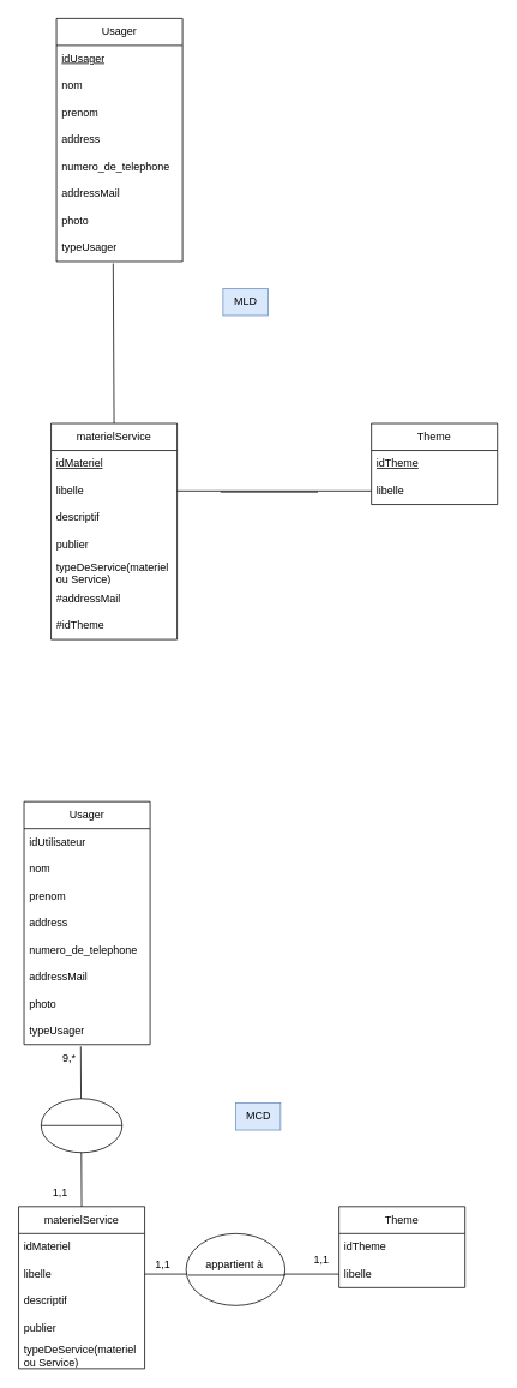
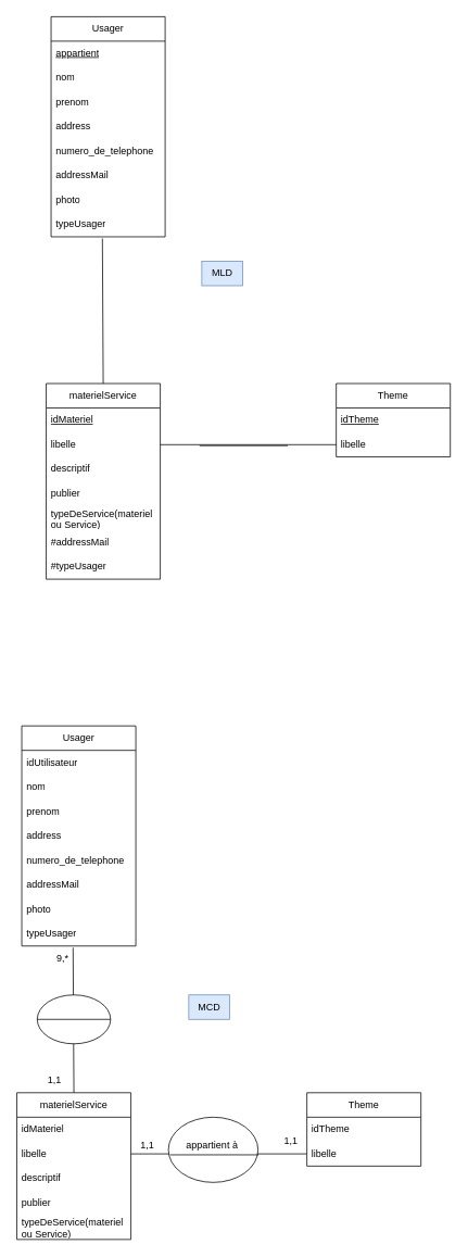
  <mxCell id="0" />
  <mxCell id="1" parent="0" />
  <mxCell id="2" value="Usager" style="swimlane;fontStyle=0;childLayout=stackLayout;horizontal=1;startSize=30;horizontalStack=0;resizeParent=1;resizeParentMax=0;resizeLast=0;collapsible=1;marginBottom=0;whiteSpace=wrap;html=1;" parent="1" vertex="1"><mxGeometry x="26" y="890" width="140" height="270" as="geometry" /></mxCell>
  <mxCell id="3" value="idUtilisateur" style="text;strokeColor=none;fillColor=none;align=left;verticalAlign=middle;spacingLeft=4;spacingRight=4;overflow=hidden;points=[[0,0.5],[1,0.5]];portConstraint=eastwest;rotatable=0;whiteSpace=wrap;html=1;" parent="2" vertex="1"><mxGeometry y="30" width="140" height="30" as="geometry" /></mxCell>
  <mxCell id="4" value="nom" style="text;strokeColor=none;fillColor=none;align=left;verticalAlign=middle;spacingLeft=4;spacingRight=4;overflow=hidden;points=[[0,0.5],[1,0.5]];portConstraint=eastwest;rotatable=0;whiteSpace=wrap;html=1;" parent="2" vertex="1"><mxGeometry y="60" width="140" height="30" as="geometry" /></mxCell>
  <mxCell id="5" value="prenom" style="text;strokeColor=none;fillColor=none;align=left;verticalAlign=middle;spacingLeft=4;spacingRight=4;overflow=hidden;points=[[0,0.5],[1,0.5]];portConstraint=eastwest;rotatable=0;whiteSpace=wrap;html=1;" parent="2" vertex="1"><mxGeometry y="90" width="140" height="30" as="geometry" /></mxCell>
  <mxCell id="6" value="address&amp;nbsp;" style="text;strokeColor=none;fillColor=none;align=left;verticalAlign=middle;spacingLeft=4;spacingRight=4;overflow=hidden;points=[[0,0.5],[1,0.5]];portConstraint=eastwest;rotatable=0;whiteSpace=wrap;html=1;" parent="2" vertex="1"><mxGeometry y="120" width="140" height="30" as="geometry" /></mxCell>
  <mxCell id="7" value="numero_de_telephone" style="text;strokeColor=none;fillColor=none;align=left;verticalAlign=middle;spacingLeft=4;spacingRight=4;overflow=hidden;points=[[0,0.5],[1,0.5]];portConstraint=eastwest;rotatable=0;whiteSpace=wrap;html=1;" parent="2" vertex="1"><mxGeometry y="150" width="140" height="30" as="geometry" /></mxCell>
  <mxCell id="8" value="addressMail" style="text;strokeColor=none;fillColor=none;align=left;verticalAlign=middle;spacingLeft=4;spacingRight=4;overflow=hidden;points=[[0,0.5],[1,0.5]];portConstraint=eastwest;rotatable=0;whiteSpace=wrap;html=1;" parent="2" vertex="1"><mxGeometry y="180" width="140" height="30" as="geometry" /></mxCell>
  <mxCell id="9" value="photo" style="text;strokeColor=none;fillColor=none;align=left;verticalAlign=middle;spacingLeft=4;spacingRight=4;overflow=hidden;points=[[0,0.5],[1,0.5]];portConstraint=eastwest;rotatable=0;whiteSpace=wrap;html=1;" parent="2" vertex="1"><mxGeometry y="210" width="140" height="30" as="geometry" /></mxCell>
  <mxCell id="10" value="typeUsager" style="text;strokeColor=none;fillColor=none;align=left;verticalAlign=middle;spacingLeft=4;spacingRight=4;overflow=hidden;points=[[0,0.5],[1,0.5]];portConstraint=eastwest;rotatable=0;whiteSpace=wrap;html=1;" parent="2" vertex="1"><mxGeometry y="240" width="140" height="30" as="geometry" /></mxCell>
  <mxCell id="11" value="Theme" style="swimlane;fontStyle=0;childLayout=stackLayout;horizontal=1;startSize=30;horizontalStack=0;resizeParent=1;resizeParentMax=0;resizeLast=0;collapsible=1;marginBottom=0;whiteSpace=wrap;html=1;" parent="1" vertex="1"><mxGeometry x="376" y="1340" width="140" height="90" as="geometry" /></mxCell>
  <mxCell id="12" value="idTheme" style="text;strokeColor=none;fillColor=none;align=left;verticalAlign=middle;spacingLeft=4;spacingRight=4;overflow=hidden;points=[[0,0.5],[1,0.5]];portConstraint=eastwest;rotatable=0;whiteSpace=wrap;html=1;" parent="11" vertex="1"><mxGeometry y="30" width="140" height="30" as="geometry" /></mxCell>
  <mxCell id="13" value="libelle" style="text;strokeColor=none;fillColor=none;align=left;verticalAlign=middle;spacingLeft=4;spacingRight=4;overflow=hidden;points=[[0,0.5],[1,0.5]];portConstraint=eastwest;rotatable=0;whiteSpace=wrap;html=1;" parent="11" vertex="1"><mxGeometry y="60" width="140" height="30" as="geometry" /></mxCell>
  <mxCell id="14" value="materielService" style="swimlane;fontStyle=0;childLayout=stackLayout;horizontal=1;startSize=30;horizontalStack=0;resizeParent=1;resizeParentMax=0;resizeLast=0;collapsible=1;marginBottom=0;whiteSpace=wrap;html=1;" parent="1" vertex="1"><mxGeometry x="20" y="1340" width="140" height="180" as="geometry" /></mxCell>
  <mxCell id="15" value="idMateriel" style="text;strokeColor=none;fillColor=none;align=left;verticalAlign=middle;spacingLeft=4;spacingRight=4;overflow=hidden;points=[[0,0.5],[1,0.5]];portConstraint=eastwest;rotatable=0;whiteSpace=wrap;html=1;" parent="14" vertex="1"><mxGeometry y="30" width="140" height="30" as="geometry" /></mxCell>
  <mxCell id="16" value="libelle" style="text;strokeColor=none;fillColor=none;align=left;verticalAlign=middle;spacingLeft=4;spacingRight=4;overflow=hidden;points=[[0,0.5],[1,0.5]];portConstraint=eastwest;rotatable=0;whiteSpace=wrap;html=1;" parent="14" vertex="1"><mxGeometry y="60" width="140" height="30" as="geometry" /></mxCell>
  <mxCell id="17" value="descriptif" style="text;strokeColor=none;fillColor=none;align=left;verticalAlign=middle;spacingLeft=4;spacingRight=4;overflow=hidden;points=[[0,0.5],[1,0.5]];portConstraint=eastwest;rotatable=0;whiteSpace=wrap;html=1;" parent="14" vertex="1"><mxGeometry y="90" width="140" height="30" as="geometry" /></mxCell>
  <mxCell id="18" value="publier" style="text;strokeColor=none;fillColor=none;align=left;verticalAlign=middle;spacingLeft=4;spacingRight=4;overflow=hidden;points=[[0,0.5],[1,0.5]];portConstraint=eastwest;rotatable=0;whiteSpace=wrap;html=1;" parent="14" vertex="1"><mxGeometry y="120" width="140" height="30" as="geometry" /></mxCell>
  <mxCell id="19" value="typeDeService(materiel ou Service)" style="text;strokeColor=none;fillColor=none;align=left;verticalAlign=middle;spacingLeft=4;spacingRight=4;overflow=hidden;points=[[0,0.5],[1,0.5]];portConstraint=eastwest;rotatable=0;whiteSpace=wrap;html=1;" parent="14" vertex="1"><mxGeometry y="150" width="140" height="30" as="geometry" /></mxCell>
  <mxCell id="20" value="" style="endArrow=none;html=1;rounded=0;entryX=0.45;entryY=1.069;entryDx=0;entryDy=0;entryPerimeter=0;exitX=0.5;exitY=0;exitDx=0;exitDy=0;" parent="1" source="14" target="10" edge="1"><mxGeometry width="50" height="50" relative="1" as="geometry"><mxPoint x="246" y="1250" as="sourcePoint" /><mxPoint x="296" y="1200" as="targetPoint" /><Array as="points" /></mxGeometry></mxCell>
  <mxCell id="21" value="" style="ellipse;whiteSpace=wrap;html=1;" parent="1" vertex="1"><mxGeometry x="45" y="1220" width="90" height="60" as="geometry" /></mxCell>
  <mxCell id="22" style="edgeStyle=orthogonalEdgeStyle;rounded=0;orthogonalLoop=1;jettySize=auto;html=1;exitX=1;exitY=0.5;exitDx=0;exitDy=0;entryX=0;entryY=0.5;entryDx=0;entryDy=0;endArrow=none;endFill=0;" parent="1" source="16" target="13" edge="1"><mxGeometry relative="1" as="geometry" /></mxCell>
  <mxCell id="23" value="" style="ellipse;whiteSpace=wrap;html=1;" parent="1" vertex="1"><mxGeometry x="206" y="1370" width="110" height="80" as="geometry" /></mxCell>
  <mxCell id="24" value="9,*" style="text;html=1;align=center;verticalAlign=middle;resizable=0;points=[];autosize=1;strokeColor=none;fillColor=none;" parent="1" vertex="1"><mxGeometry x="56" y="1160" width="40" height="30" as="geometry" /></mxCell>
  <mxCell id="25" value="1,1" style="text;html=1;align=center;verticalAlign=middle;resizable=0;points=[];autosize=1;strokeColor=none;fillColor=none;" parent="1" vertex="1"><mxGeometry x="46" y="1310" width="40" height="30" as="geometry" /></mxCell>
  <mxCell id="26" value="1,1" style="text;html=1;align=center;verticalAlign=middle;resizable=0;points=[];autosize=1;strokeColor=none;fillColor=none;" parent="1" vertex="1"><mxGeometry x="160" y="1390" width="40" height="30" as="geometry" /></mxCell>
  <mxCell id="27" value="1,1" style="text;html=1;align=center;verticalAlign=middle;resizable=0;points=[];autosize=1;strokeColor=none;fillColor=none;" parent="1" vertex="1"><mxGeometry x="336" y="1385" width="40" height="30" as="geometry" /></mxCell>
  <mxCell id="28" value="" style="endArrow=none;html=1;rounded=0;exitX=0;exitY=0.5;exitDx=0;exitDy=0;entryX=1;entryY=0.5;entryDx=0;entryDy=0;" parent="1" source="21" target="21" edge="1"><mxGeometry width="50" height="50" relative="1" as="geometry"><mxPoint x="226" y="1160" as="sourcePoint" /><mxPoint x="276" y="1110" as="targetPoint" /><Array as="points" /></mxGeometry></mxCell>
  <mxCell id="29" value="" style="endArrow=none;html=1;rounded=0;exitX=0.02;exitY=0.577;exitDx=0;exitDy=0;entryX=1.005;entryY=0.577;entryDx=0;entryDy=0;exitPerimeter=0;entryPerimeter=0;" parent="1" source="23" target="23" edge="1"><mxGeometry width="50" height="50" relative="1" as="geometry"><mxPoint x="216" y="1415" as="sourcePoint" /><mxPoint x="306" y="1415" as="targetPoint" /><Array as="points" /></mxGeometry></mxCell>
  <mxCell id="30" value="appartient à&amp;nbsp;" style="text;html=1;align=center;verticalAlign=middle;resizable=0;points=[];autosize=1;strokeColor=none;fillColor=none;" parent="1" vertex="1"><mxGeometry x="216" y="1390" width="90" height="30" as="geometry" /></mxCell>
- <mxCell id="31" value="MCD" style="text;html=1;align=center;verticalAlign=middle;resizable=0;points=[];autosize=1;strokeColor=#6c8ebf;fillColor=#dae8fc;" parent="1" vertex="1"><mxGeometry x="261" y="1225" width="50" height="30" as="geometry" /></mxCell>
+ <mxCell id="31" value="MCD" style="text;html=1;align=center;verticalAlign=middle;resizable=0;points=[];autosize=1;strokeColor=#6c8ebf;fillColor=#dae8fc;" parent="1" vertex="1"><mxGeometry x="231" y="1220" width="50" height="30" as="geometry" /></mxCell>
  <mxCell id="32" value="Usager" style="swimlane;fontStyle=0;childLayout=stackLayout;horizontal=1;startSize=30;horizontalStack=0;resizeParent=1;resizeParentMax=0;resizeLast=0;collapsible=1;marginBottom=0;whiteSpace=wrap;html=1;" parent="1" vertex="1"><mxGeometry x="62" y="20" width="140" height="270" as="geometry" /></mxCell>
- <mxCell id="33" value="&lt;u&gt;idUsager&lt;/u&gt;" style="text;strokeColor=none;fillColor=none;align=left;verticalAlign=middle;spacingLeft=4;spacingRight=4;overflow=hidden;points=[[0,0.5],[1,0.5]];portConstraint=eastwest;rotatable=0;whiteSpace=wrap;html=1;" parent="32" vertex="1"><mxGeometry y="30" width="140" height="30" as="geometry" /></mxCell>
+ <mxCell id="33" value="&lt;u&gt;appartient&lt;/u&gt;" style="text;strokeColor=none;fillColor=none;align=left;verticalAlign=middle;spacingLeft=4;spacingRight=4;overflow=hidden;points=[[0,0.5],[1,0.5]];portConstraint=eastwest;rotatable=0;whiteSpace=wrap;html=1;" parent="32" vertex="1"><mxGeometry y="30" width="140" height="30" as="geometry" /></mxCell>
  <mxCell id="34" value="nom" style="text;strokeColor=none;fillColor=none;align=left;verticalAlign=middle;spacingLeft=4;spacingRight=4;overflow=hidden;points=[[0,0.5],[1,0.5]];portConstraint=eastwest;rotatable=0;whiteSpace=wrap;html=1;" parent="32" vertex="1"><mxGeometry y="60" width="140" height="30" as="geometry" /></mxCell>
  <mxCell id="35" value="prenom" style="text;strokeColor=none;fillColor=none;align=left;verticalAlign=middle;spacingLeft=4;spacingRight=4;overflow=hidden;points=[[0,0.5],[1,0.5]];portConstraint=eastwest;rotatable=0;whiteSpace=wrap;html=1;" parent="32" vertex="1"><mxGeometry y="90" width="140" height="30" as="geometry" /></mxCell>
  <mxCell id="36" value="address&amp;nbsp;" style="text;strokeColor=none;fillColor=none;align=left;verticalAlign=middle;spacingLeft=4;spacingRight=4;overflow=hidden;points=[[0,0.5],[1,0.5]];portConstraint=eastwest;rotatable=0;whiteSpace=wrap;html=1;" parent="32" vertex="1"><mxGeometry y="120" width="140" height="30" as="geometry" /></mxCell>
  <mxCell id="37" value="numero_de_telephone" style="text;strokeColor=none;fillColor=none;align=left;verticalAlign=middle;spacingLeft=4;spacingRight=4;overflow=hidden;points=[[0,0.5],[1,0.5]];portConstraint=eastwest;rotatable=0;whiteSpace=wrap;html=1;" parent="32" vertex="1"><mxGeometry y="150" width="140" height="30" as="geometry" /></mxCell>
  <mxCell id="38" value="addressMail" style="text;strokeColor=none;fillColor=none;align=left;verticalAlign=middle;spacingLeft=4;spacingRight=4;overflow=hidden;points=[[0,0.5],[1,0.5]];portConstraint=eastwest;rotatable=0;whiteSpace=wrap;html=1;" parent="32" vertex="1"><mxGeometry y="180" width="140" height="30" as="geometry" /></mxCell>
  <mxCell id="39" value="photo" style="text;strokeColor=none;fillColor=none;align=left;verticalAlign=middle;spacingLeft=4;spacingRight=4;overflow=hidden;points=[[0,0.5],[1,0.5]];portConstraint=eastwest;rotatable=0;whiteSpace=wrap;html=1;" parent="32" vertex="1"><mxGeometry y="210" width="140" height="30" as="geometry" /></mxCell>
  <mxCell id="40" value="typeUsager" style="text;strokeColor=none;fillColor=none;align=left;verticalAlign=middle;spacingLeft=4;spacingRight=4;overflow=hidden;points=[[0,0.5],[1,0.5]];portConstraint=eastwest;rotatable=0;whiteSpace=wrap;html=1;" parent="32" vertex="1"><mxGeometry y="240" width="140" height="30" as="geometry" /></mxCell>
  <mxCell id="41" value="Theme" style="swimlane;fontStyle=0;childLayout=stackLayout;horizontal=1;startSize=30;horizontalStack=0;resizeParent=1;resizeParentMax=0;resizeLast=0;collapsible=1;marginBottom=0;whiteSpace=wrap;html=1;" parent="1" vertex="1"><mxGeometry x="412" y="470" width="140" height="90" as="geometry" /></mxCell>
  <mxCell id="42" value="&lt;u&gt;idTheme&lt;/u&gt;" style="text;strokeColor=none;fillColor=none;align=left;verticalAlign=middle;spacingLeft=4;spacingRight=4;overflow=hidden;points=[[0,0.5],[1,0.5]];portConstraint=eastwest;rotatable=0;whiteSpace=wrap;html=1;" parent="41" vertex="1"><mxGeometry y="30" width="140" height="30" as="geometry" /></mxCell>
  <mxCell id="43" value="libelle" style="text;strokeColor=none;fillColor=none;align=left;verticalAlign=middle;spacingLeft=4;spacingRight=4;overflow=hidden;points=[[0,0.5],[1,0.5]];portConstraint=eastwest;rotatable=0;whiteSpace=wrap;html=1;" parent="41" vertex="1"><mxGeometry y="60" width="140" height="30" as="geometry" /></mxCell>
  <mxCell id="44" value="materielService" style="swimlane;fontStyle=0;childLayout=stackLayout;horizontal=1;startSize=30;horizontalStack=0;resizeParent=1;resizeParentMax=0;resizeLast=0;collapsible=1;marginBottom=0;whiteSpace=wrap;html=1;" parent="1" vertex="1"><mxGeometry x="56" y="470" width="140" height="240" as="geometry" /></mxCell>
  <mxCell id="45" value="&lt;u&gt;idMateriel&lt;/u&gt;" style="text;strokeColor=none;fillColor=none;align=left;verticalAlign=middle;spacingLeft=4;spacingRight=4;overflow=hidden;points=[[0,0.5],[1,0.5]];portConstraint=eastwest;rotatable=0;whiteSpace=wrap;html=1;" parent="44" vertex="1"><mxGeometry y="30" width="140" height="30" as="geometry" /></mxCell>
  <mxCell id="46" value="libelle" style="text;strokeColor=none;fillColor=none;align=left;verticalAlign=middle;spacingLeft=4;spacingRight=4;overflow=hidden;points=[[0,0.5],[1,0.5]];portConstraint=eastwest;rotatable=0;whiteSpace=wrap;html=1;" parent="44" vertex="1"><mxGeometry y="60" width="140" height="30" as="geometry" /></mxCell>
  <mxCell id="47" value="descriptif" style="text;strokeColor=none;fillColor=none;align=left;verticalAlign=middle;spacingLeft=4;spacingRight=4;overflow=hidden;points=[[0,0.5],[1,0.5]];portConstraint=eastwest;rotatable=0;whiteSpace=wrap;html=1;" parent="44" vertex="1"><mxGeometry y="90" width="140" height="30" as="geometry" /></mxCell>
  <mxCell id="48" value="publier" style="text;strokeColor=none;fillColor=none;align=left;verticalAlign=middle;spacingLeft=4;spacingRight=4;overflow=hidden;points=[[0,0.5],[1,0.5]];portConstraint=eastwest;rotatable=0;whiteSpace=wrap;html=1;" parent="44" vertex="1"><mxGeometry y="120" width="140" height="30" as="geometry" /></mxCell>
  <mxCell id="49" value="typeDeService(materiel ou Service)" style="text;strokeColor=none;fillColor=none;align=left;verticalAlign=middle;spacingLeft=4;spacingRight=4;overflow=hidden;points=[[0,0.5],[1,0.5]];portConstraint=eastwest;rotatable=0;whiteSpace=wrap;html=1;" parent="44" vertex="1"><mxGeometry y="150" width="140" height="30" as="geometry" /></mxCell>
  <mxCell id="50" value="#addressMail" style="text;strokeColor=none;fillColor=none;align=left;verticalAlign=middle;spacingLeft=4;spacingRight=4;overflow=hidden;points=[[0,0.5],[1,0.5]];portConstraint=eastwest;rotatable=0;whiteSpace=wrap;html=1;" parent="44" vertex="1"><mxGeometry y="180" width="140" height="30" as="geometry" /></mxCell>
- <mxCell id="51" value="#idTheme" style="text;strokeColor=none;fillColor=none;align=left;verticalAlign=middle;spacingLeft=4;spacingRight=4;overflow=hidden;points=[[0,0.5],[1,0.5]];portConstraint=eastwest;rotatable=0;whiteSpace=wrap;html=1;" parent="44" vertex="1"><mxGeometry y="210" width="140" height="30" as="geometry" /></mxCell>
+ <mxCell id="51" value="#typeUsager" style="text;strokeColor=none;fillColor=none;align=left;verticalAlign=middle;spacingLeft=4;spacingRight=4;overflow=hidden;points=[[0,0.5],[1,0.5]];portConstraint=eastwest;rotatable=0;whiteSpace=wrap;html=1;" parent="44" vertex="1"><mxGeometry y="210" width="140" height="30" as="geometry" /></mxCell>
  <mxCell id="52" value="" style="endArrow=none;html=1;rounded=0;entryX=0.45;entryY=1.069;entryDx=0;entryDy=0;entryPerimeter=0;exitX=0.5;exitY=0;exitDx=0;exitDy=0;" parent="1" source="44" target="40" edge="1"><mxGeometry width="50" height="50" relative="1" as="geometry"><mxPoint x="282" y="380" as="sourcePoint" /><mxPoint x="332" y="330" as="targetPoint" /><Array as="points" /></mxGeometry></mxCell>
  <mxCell id="53" style="edgeStyle=orthogonalEdgeStyle;rounded=0;orthogonalLoop=1;jettySize=auto;html=1;exitX=1;exitY=0.5;exitDx=0;exitDy=0;entryX=0;entryY=0.5;entryDx=0;entryDy=0;endArrow=none;endFill=0;" parent="1" source="46" target="43" edge="1"><mxGeometry relative="1" as="geometry" /></mxCell>
  <mxCell id="54" value="" style="endArrow=none;html=1;rounded=0;exitX=0.02;exitY=0.577;exitDx=0;exitDy=0;entryX=1.005;entryY=0.577;entryDx=0;entryDy=0;exitPerimeter=0;entryPerimeter=0;" parent="1" edge="1"><mxGeometry width="50" height="50" relative="1" as="geometry"><mxPoint x="244.2" y="546.16" as="sourcePoint" /><mxPoint x="352.55" y="546.16" as="targetPoint" /><Array as="points" /></mxGeometry></mxCell>
  <mxCell id="55" value="MLD" style="text;html=1;align=center;verticalAlign=middle;resizable=0;points=[];autosize=1;strokeColor=#6c8ebf;fillColor=#dae8fc;" parent="1" vertex="1"><mxGeometry x="247" y="320" width="50" height="30" as="geometry" /></mxCell>
